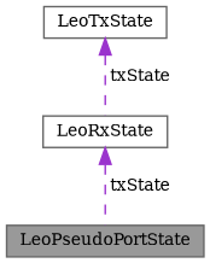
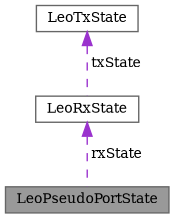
  digraph {
    fontname="DejaVu Serif"
    node [color=gray40 fillcolor=white fontname="DejaVu Serif" fontsize=10 shape=box style=filled]
    edge [color=darkorchid3 dir=back fontname="DejaVu Serif" fontsize=10 labelfontname=Helvetica labelfontsize=10 style=dashed]
    n1 [fillcolor=grey60 fontcolor=black height=0.2 label=LeoPseudoPortState width=0.4]
    n2 [height=0.2 label=LeoTxState width=0.4]
    n3 [height=0.2 label=LeoRxState width=0.4]
    n2 -> n3 [label=" txState"]
-   n3 -> n1 [label=" txState"]
+   n3 -> n1 [label=" rxState"]
  }
